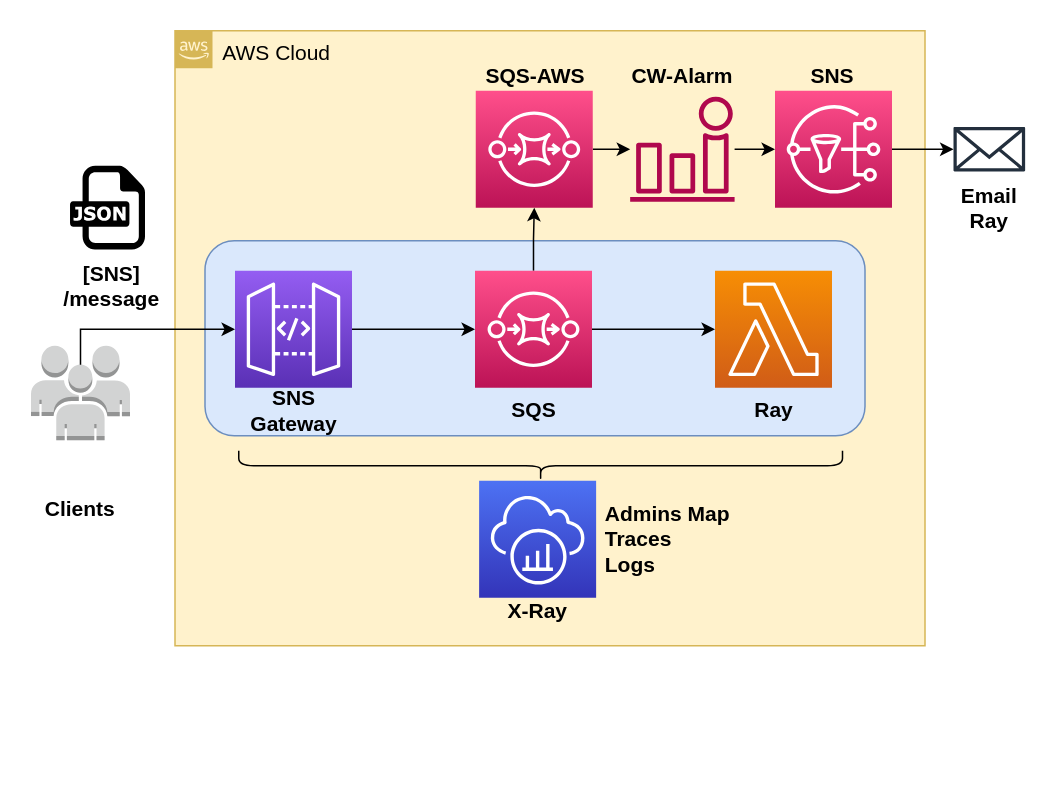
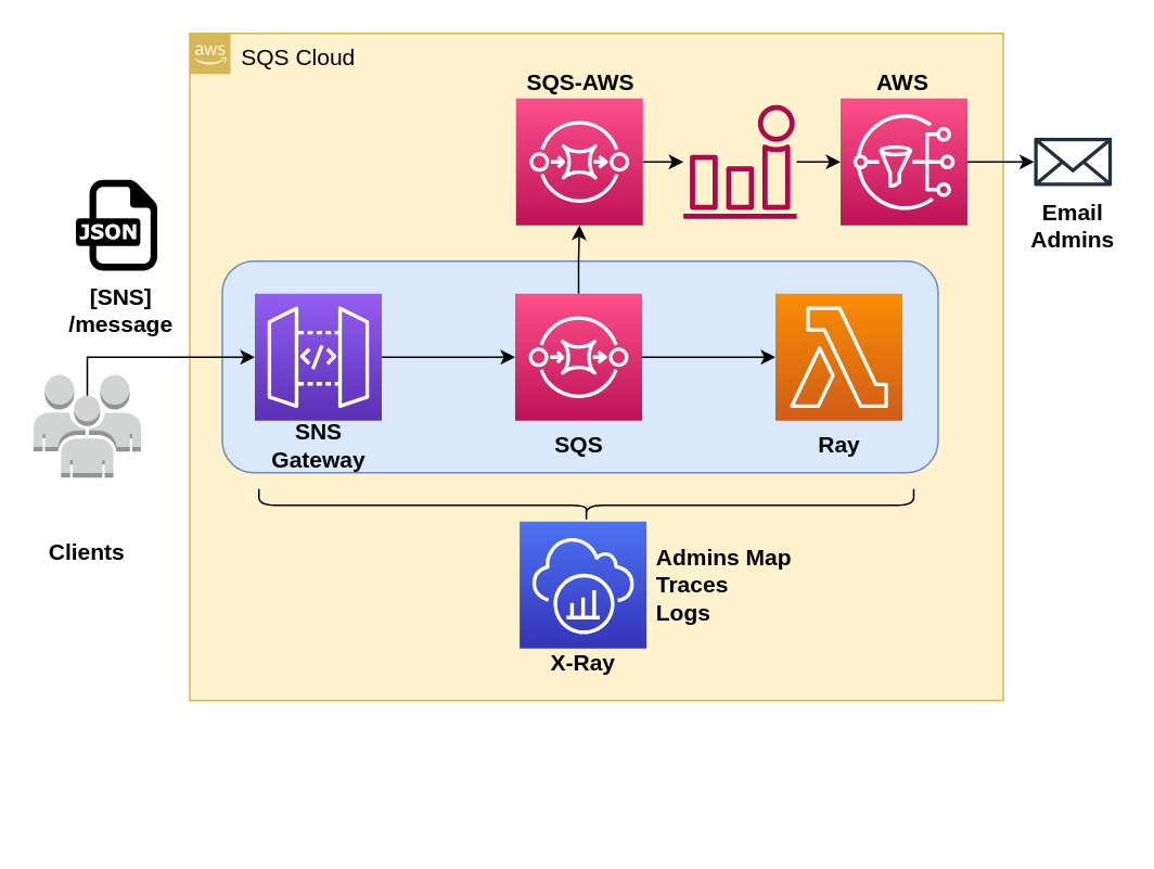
  <mxCell id="0" />
  <mxCell id="1" parent="0" />
  <mxCell id="2" value="" style="outlineConnect=0;dashed=0;verticalLabelPosition=bottom;verticalAlign=top;align=center;html=1;shape=mxgraph.aws3.users;fillColor=#D2D3D3;gradientColor=none;" vertex="1" parent="1"><mxGeometry x="20" y="230" width="66" height="63" as="geometry" /></mxCell>
  <mxCell id="3" value="[SNS]&lt;br&gt;/message" style="text;html=1;strokeColor=none;fillColor=none;align=center;verticalAlign=middle;whiteSpace=wrap;rounded=0;fontSize=14;fontStyle=1" vertex="1" parent="1"><mxGeometry x="32" y="170" width="84" height="40" as="geometry" /></mxCell>
- <mxCell id="4" value="&lt;font style=&quot;font-size: 14px;&quot;&gt;AWS Cloud&lt;/font&gt;" style="points=[[0,0],[0.25,0],[0.5,0],[0.75,0],[1,0],[1,0.25],[1,0.5],[1,0.75],[1,1],[0.75,1],[0.5,1],[0.25,1],[0,1],[0,0.75],[0,0.5],[0,0.25]];outlineConnect=0;html=1;whiteSpace=wrap;fontSize=12;fontStyle=0;container=1;pointerEvents=0;collapsible=0;recursiveResize=0;shape=mxgraph.aws4.group;grIcon=mxgraph.aws4.group_aws_cloud_alt;verticalAlign=top;align=left;spacingLeft=30;dashed=0;fillColor=#fff2cc;strokeColor=#d6b656;" vertex="1" parent="1"><mxGeometry x="116" y="20" width="500" height="410" as="geometry" /></mxCell>
+ <mxCell id="4" value="&lt;font style=&quot;font-size: 14px;&quot;&gt;SQS Cloud&lt;/font&gt;" style="points=[[0,0],[0.25,0],[0.5,0],[0.75,0],[1,0],[1,0.25],[1,0.5],[1,0.75],[1,1],[0.75,1],[0.5,1],[0.25,1],[0,1],[0,0.75],[0,0.5],[0,0.25]];outlineConnect=0;html=1;whiteSpace=wrap;fontSize=12;fontStyle=0;container=1;pointerEvents=0;collapsible=0;recursiveResize=0;shape=mxgraph.aws4.group;grIcon=mxgraph.aws4.group_aws_cloud_alt;verticalAlign=top;align=left;spacingLeft=30;dashed=0;fillColor=#fff2cc;strokeColor=#d6b656;" vertex="1" parent="1"><mxGeometry x="116" y="20" width="500" height="410" as="geometry" /></mxCell>
  <mxCell id="5" value="" style="rounded=1;whiteSpace=wrap;html=1;fillColor=#dae8fc;strokeColor=#6c8ebf;" vertex="1" parent="4"><mxGeometry x="20" y="140" width="440" height="130" as="geometry" /></mxCell>
  <mxCell id="6" style="edgeStyle=orthogonalEdgeStyle;rounded=0;orthogonalLoop=1;jettySize=auto;html=1;" edge="1" parent="4" source="7" target="14"><mxGeometry relative="1" as="geometry" /></mxCell>
  <mxCell id="7" value="" style="sketch=0;points=[[0,0,0],[0.25,0,0],[0.5,0,0],[0.75,0,0],[1,0,0],[0,1,0],[0.25,1,0],[0.5,1,0],[0.75,1,0],[1,1,0],[0,0.25,0],[0,0.5,0],[0,0.75,0],[1,0.25,0],[1,0.5,0],[1,0.75,0]];outlineConnect=0;fontColor=#232F3E;gradientColor=#FF4F8B;gradientDirection=north;fillColor=#BC1356;strokeColor=#ffffff;dashed=0;verticalLabelPosition=bottom;verticalAlign=top;align=center;html=1;fontSize=12;fontStyle=0;aspect=fixed;shape=mxgraph.aws4.resourceIcon;resIcon=mxgraph.aws4.sqs;" vertex="1" parent="4"><mxGeometry x="200.5" y="40" width="78" height="78" as="geometry" /></mxCell>
  <mxCell id="8" value="SQS-AWS" style="text;html=1;strokeColor=none;fillColor=none;align=center;verticalAlign=middle;whiteSpace=wrap;rounded=0;fontSize=14;fontStyle=1" vertex="1" parent="4"><mxGeometry x="201.5" y="20" width="77" height="20" as="geometry" /></mxCell>
  <mxCell id="9" style="edgeStyle=orthogonalEdgeStyle;rounded=0;orthogonalLoop=1;jettySize=auto;html=1;exitX=1;exitY=0.5;exitDx=0;exitDy=0;exitPerimeter=0;entryX=0;entryY=0.5;entryDx=0;entryDy=0;entryPerimeter=0;" edge="1" parent="4" source="11" target="16"><mxGeometry relative="1" as="geometry" /></mxCell>
  <mxCell id="10" style="edgeStyle=orthogonalEdgeStyle;rounded=0;orthogonalLoop=1;jettySize=auto;html=1;exitX=0.5;exitY=0;exitDx=0;exitDy=0;exitPerimeter=0;entryX=0.5;entryY=1;entryDx=0;entryDy=0;entryPerimeter=0;" edge="1" parent="4" source="11" target="7"><mxGeometry relative="1" as="geometry" /></mxCell>
  <mxCell id="11" value="" style="sketch=0;points=[[0,0,0],[0.25,0,0],[0.5,0,0],[0.75,0,0],[1,0,0],[0,1,0],[0.25,1,0],[0.5,1,0],[0.75,1,0],[1,1,0],[0,0.25,0],[0,0.5,0],[0,0.75,0],[1,0.25,0],[1,0.5,0],[1,0.75,0]];outlineConnect=0;fontColor=#232F3E;gradientColor=#FF4F8B;gradientDirection=north;fillColor=#BC1356;strokeColor=#ffffff;dashed=0;verticalLabelPosition=bottom;verticalAlign=top;align=center;html=1;fontSize=12;fontStyle=0;aspect=fixed;shape=mxgraph.aws4.resourceIcon;resIcon=mxgraph.aws4.sqs;" vertex="1" parent="4"><mxGeometry x="200" y="160" width="78" height="78" as="geometry" /></mxCell>
  <mxCell id="12" value="SQS" style="text;html=1;strokeColor=none;fillColor=none;align=center;verticalAlign=middle;whiteSpace=wrap;rounded=0;fontSize=14;fontStyle=1" vertex="1" parent="4"><mxGeometry x="207" y="238" width="65" height="30" as="geometry" /></mxCell>
  <mxCell id="13" style="edgeStyle=orthogonalEdgeStyle;rounded=0;orthogonalLoop=1;jettySize=auto;html=1;entryX=0;entryY=0.5;entryDx=0;entryDy=0;entryPerimeter=0;" edge="1" parent="4" source="14" target="21"><mxGeometry relative="1" as="geometry" /></mxCell>
  <mxCell id="14" value="" style="sketch=0;outlineConnect=0;fontColor=#232F3E;gradientColor=none;fillColor=#B0084D;strokeColor=none;dashed=0;verticalLabelPosition=bottom;verticalAlign=top;align=center;html=1;fontSize=12;fontStyle=0;aspect=fixed;pointerEvents=1;shape=mxgraph.aws4.alarm;" vertex="1" parent="4"><mxGeometry x="303.25" y="44" width="70" height="70" as="geometry" /></mxCell>
- <mxCell id="15" value="CW-Alarm" style="text;html=1;strokeColor=none;fillColor=none;align=center;verticalAlign=middle;whiteSpace=wrap;rounded=0;fontSize=14;fontStyle=1" vertex="1" parent="4"><mxGeometry x="299.75" y="20" width="77" height="20" as="geometry" /></mxCell>
  <mxCell id="16" value="" style="sketch=0;points=[[0,0,0],[0.25,0,0],[0.5,0,0],[0.75,0,0],[1,0,0],[0,1,0],[0.25,1,0],[0.5,1,0],[0.75,1,0],[1,1,0],[0,0.25,0],[0,0.5,0],[0,0.75,0],[1,0.25,0],[1,0.5,0],[1,0.75,0]];outlineConnect=0;fontColor=#232F3E;gradientColor=#F78E04;gradientDirection=north;fillColor=#D05C17;strokeColor=#ffffff;dashed=0;verticalLabelPosition=bottom;verticalAlign=top;align=center;html=1;fontSize=12;fontStyle=0;aspect=fixed;shape=mxgraph.aws4.resourceIcon;resIcon=mxgraph.aws4.lambda;" vertex="1" parent="4"><mxGeometry x="360" y="160" width="78" height="78" as="geometry" /></mxCell>
  <mxCell id="17" value="Ray" style="text;html=1;strokeColor=none;fillColor=none;align=center;verticalAlign=middle;whiteSpace=wrap;rounded=0;fontSize=14;fontStyle=1" vertex="1" parent="4"><mxGeometry x="366.5" y="238" width="65" height="30" as="geometry" /></mxCell>
  <mxCell id="18" value="" style="sketch=0;points=[[0,0,0],[0.25,0,0],[0.5,0,0],[0.75,0,0],[1,0,0],[0,1,0],[0.25,1,0],[0.5,1,0],[0.75,1,0],[1,1,0],[0,0.25,0],[0,0.5,0],[0,0.75,0],[1,0.25,0],[1,0.5,0],[1,0.75,0]];outlineConnect=0;fontColor=#232F3E;gradientColor=#4D72F3;gradientDirection=north;fillColor=#3334B9;strokeColor=#ffffff;dashed=0;verticalLabelPosition=bottom;verticalAlign=top;align=center;html=1;fontSize=12;fontStyle=0;aspect=fixed;shape=mxgraph.aws4.resourceIcon;resIcon=mxgraph.aws4.xray;" vertex="1" parent="4"><mxGeometry x="202.75" y="300" width="78" height="78" as="geometry" /></mxCell>
  <mxCell id="19" value="X-Ray" style="text;html=1;strokeColor=none;fillColor=none;align=center;verticalAlign=middle;whiteSpace=wrap;rounded=0;fontSize=14;fontStyle=1" vertex="1" parent="4"><mxGeometry x="213.88" y="378" width="55.75" height="18" as="geometry" /></mxCell>
  <mxCell id="20" value="" style="shape=curlyBracket;whiteSpace=wrap;html=1;rounded=1;flipH=1;labelPosition=right;verticalLabelPosition=middle;align=left;verticalAlign=middle;rotation=90;" vertex="1" parent="4"><mxGeometry x="233.75" y="88.75" width="20" height="402.5" as="geometry" /></mxCell>
  <mxCell id="21" value="" style="sketch=0;points=[[0,0,0],[0.25,0,0],[0.5,0,0],[0.75,0,0],[1,0,0],[0,1,0],[0.25,1,0],[0.5,1,0],[0.75,1,0],[1,1,0],[0,0.25,0],[0,0.5,0],[0,0.75,0],[1,0.25,0],[1,0.5,0],[1,0.75,0]];outlineConnect=0;fontColor=#232F3E;gradientColor=#FF4F8B;gradientDirection=north;fillColor=#BC1356;strokeColor=#ffffff;dashed=0;verticalLabelPosition=bottom;verticalAlign=top;align=center;html=1;fontSize=12;fontStyle=0;aspect=fixed;shape=mxgraph.aws4.resourceIcon;resIcon=mxgraph.aws4.sns;" vertex="1" parent="4"><mxGeometry x="400" y="40" width="78" height="78" as="geometry" /></mxCell>
  <mxCell id="22" value="Admins Map&lt;br&gt;Traces&lt;br&gt;Logs" style="text;html=1;strokeColor=none;fillColor=none;align=left;verticalAlign=middle;whiteSpace=wrap;rounded=0;fontSize=14;fontStyle=1;spacing=2;spacingTop=0;horizontal=1;" vertex="1" parent="4"><mxGeometry x="285.25" y="314" width="91.5" height="50" as="geometry" /></mxCell>
- <mxCell id="23" value="SNS" style="text;html=1;strokeColor=none;fillColor=none;align=center;verticalAlign=middle;whiteSpace=wrap;rounded=0;fontSize=14;fontStyle=1" vertex="1" parent="4"><mxGeometry x="400" y="20" width="77" height="20" as="geometry" /></mxCell>
+ <mxCell id="23" value="AWS" style="text;html=1;strokeColor=none;fillColor=none;align=center;verticalAlign=middle;whiteSpace=wrap;rounded=0;fontSize=14;fontStyle=1" vertex="1" parent="4"><mxGeometry x="400" y="20" width="77" height="20" as="geometry" /></mxCell>
  <mxCell id="24" style="edgeStyle=orthogonalEdgeStyle;rounded=0;orthogonalLoop=1;jettySize=auto;html=1;exitX=0.5;exitY=0.2;exitDx=0;exitDy=0;exitPerimeter=0;entryX=0;entryY=0.5;entryDx=0;entryDy=0;entryPerimeter=0;" edge="1" parent="1" source="2" target="25"><mxGeometry relative="1" as="geometry"><mxPoint x="136" y="214" as="targetPoint" /><Array as="points"><mxPoint x="53" y="219" /></Array></mxGeometry></mxCell>
  <mxCell id="25" value="" style="sketch=0;points=[[0,0,0],[0.25,0,0],[0.5,0,0],[0.75,0,0],[1,0,0],[0,1,0],[0.25,1,0],[0.5,1,0],[0.75,1,0],[1,1,0],[0,0.25,0],[0,0.5,0],[0,0.75,0],[1,0.25,0],[1,0.5,0],[1,0.75,0]];outlineConnect=0;fontColor=#232F3E;gradientColor=#945DF2;gradientDirection=north;fillColor=#5A30B5;strokeColor=#ffffff;dashed=0;verticalLabelPosition=bottom;verticalAlign=top;align=center;html=1;fontSize=12;fontStyle=0;aspect=fixed;shape=mxgraph.aws4.resourceIcon;resIcon=mxgraph.aws4.api_gateway;" vertex="1" parent="1"><mxGeometry x="156" y="180" width="78" height="78" as="geometry" /></mxCell>
  <mxCell id="26" value="SNS Gateway" style="text;html=1;strokeColor=none;fillColor=none;align=center;verticalAlign=middle;whiteSpace=wrap;rounded=0;fontSize=14;fontStyle=1" vertex="1" parent="1"><mxGeometry x="149.5" y="258" width="91" height="30" as="geometry" /></mxCell>
  <mxCell id="27" style="edgeStyle=orthogonalEdgeStyle;rounded=0;orthogonalLoop=1;jettySize=auto;html=1;exitX=1;exitY=0.5;exitDx=0;exitDy=0;exitPerimeter=0;entryX=0;entryY=0.5;entryDx=0;entryDy=0;entryPerimeter=0;" edge="1" parent="1" source="25" target="11"><mxGeometry relative="1" as="geometry" /></mxCell>
  <mxCell id="28" value="" style="dashed=0;outlineConnect=0;html=1;align=center;labelPosition=center;verticalLabelPosition=bottom;verticalAlign=top;shape=mxgraph.weblogos.json" vertex="1" parent="1"><mxGeometry x="46" y="110" width="50" height="55.8" as="geometry" /></mxCell>
  <mxCell id="29" value="" style="sketch=0;outlineConnect=0;fontColor=#232F3E;gradientColor=none;fillColor=#232F3D;strokeColor=none;dashed=0;verticalLabelPosition=bottom;verticalAlign=top;align=center;html=1;fontSize=12;fontStyle=0;aspect=fixed;pointerEvents=1;shape=mxgraph.aws4.email_2;" vertex="1" parent="1"><mxGeometry x="635" y="84" width="47.76" height="30" as="geometry" /></mxCell>
  <mxCell id="30" value="Clients" style="text;html=1;strokeColor=none;fillColor=none;align=center;verticalAlign=middle;whiteSpace=wrap;rounded=0;fontSize=14;fontStyle=1" vertex="1" parent="1"><mxGeometry x="25.12" y="330" width="55.75" height="18" as="geometry" /></mxCell>
- <mxCell id="31" value="Email&lt;br&gt;Ray" style="text;html=1;strokeColor=none;fillColor=none;align=center;verticalAlign=middle;whiteSpace=wrap;rounded=0;fontSize=14;fontStyle=1" vertex="1" parent="1"><mxGeometry x="631.01" y="121.8" width="55.75" height="32.2" as="geometry" /></mxCell>
+ <mxCell id="31" value="Email&lt;br&gt;Admins" style="text;html=1;strokeColor=none;fillColor=none;align=center;verticalAlign=middle;whiteSpace=wrap;rounded=0;fontSize=14;fontStyle=1" vertex="1" parent="1"><mxGeometry x="631.01" y="121.8" width="55.75" height="32.2" as="geometry" /></mxCell>
  <mxCell id="32" style="edgeStyle=orthogonalEdgeStyle;rounded=0;orthogonalLoop=1;jettySize=auto;html=1;" edge="1" parent="1" source="21" target="29"><mxGeometry relative="1" as="geometry" /></mxCell>
